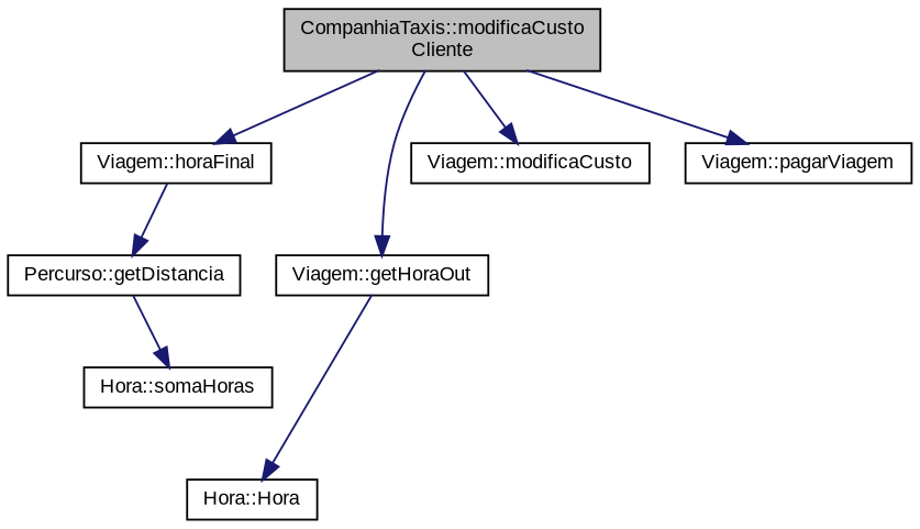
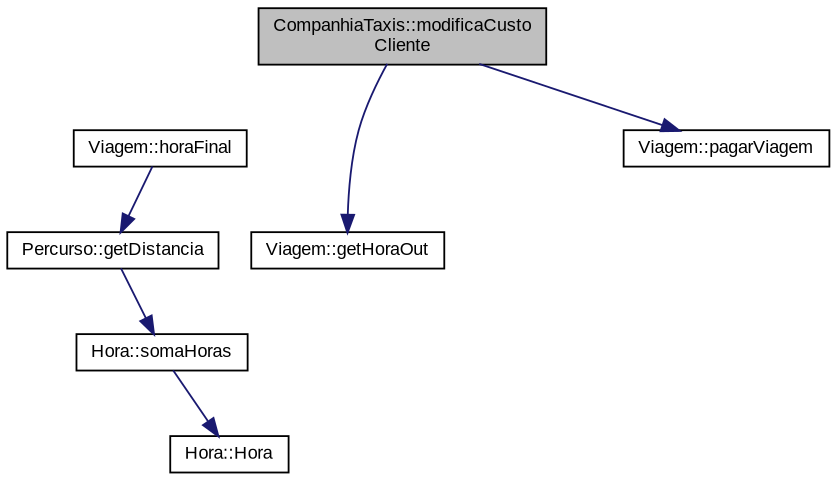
  digraph {
    fontname="Liberation Sans"
    rankdir=TB
    node [color=black fillcolor=white fontname="Liberation Sans" fontsize=10 shape=record style=filled]
    edge [color=midnightblue fontname="Liberation Sans" fontsize=10 labelfontname=Helvetica labelfontsize=10 style=solid]
    n1 [fillcolor=grey75 fontcolor=black height=0.2 label="CompanhiaTaxis::modificaCusto\lCliente" width=0.4]
    n2 [height=0.2 label="Viagem::horaFinal" width=0.4]
    n3 [height=0.2 label="Viagem::getHoraOut" width=0.4]
-   n4 [height=0.2 label="Viagem::modificaCusto" width=0.4]
    n5 [height=0.2 label="Viagem::pagarViagem" width=0.4]
    n6 [height=0.2 label="Percurso::getDistancia" width=0.4]
    n7 [height=0.2 label="Hora::somaHoras" width=0.4]
    n8 [height=0.2 label="Hora::Hora" width=0.4]
-   n1 -> n2
    n1 -> n3
-   n1 -> n4
    n1 -> n5
    n2 -> n6
    n6 -> n7
-   n3 -> n8
+   n7 -> n8
  }
